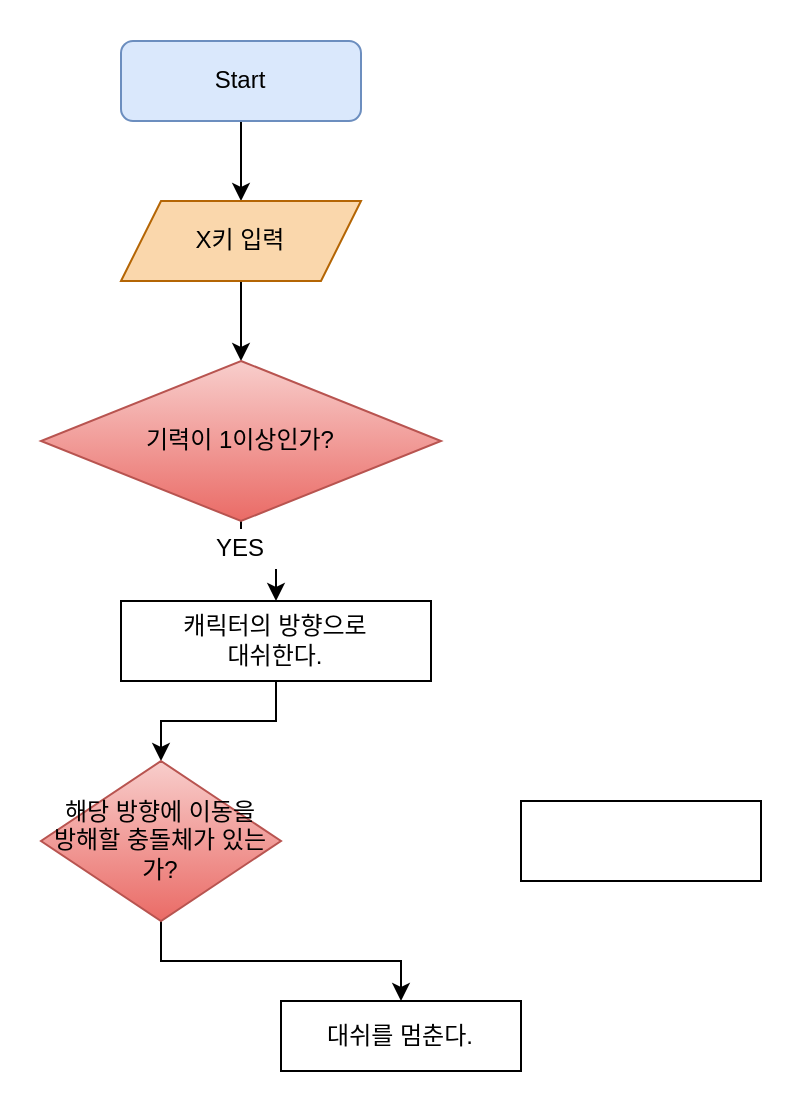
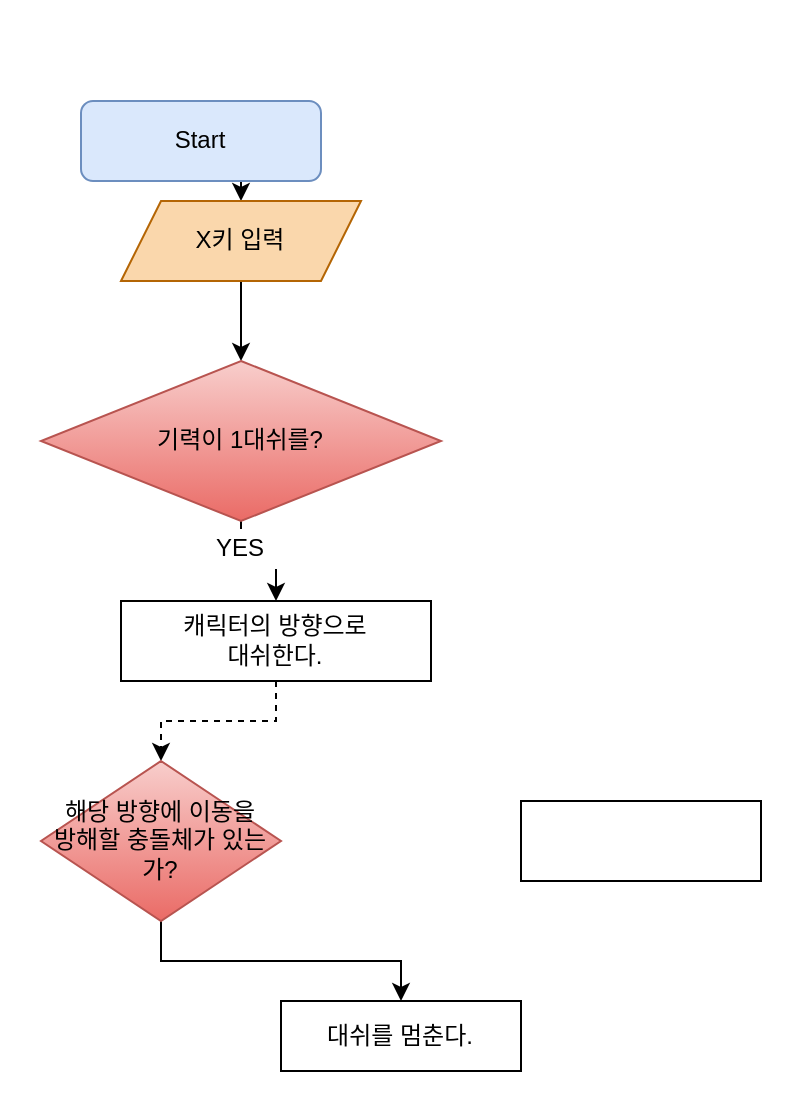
  <mxCell id="0" />
  <mxCell id="1" parent="0" />
  <mxCell id="2" style="edgeStyle=orthogonalEdgeStyle;rounded=0;orthogonalLoop=1;jettySize=auto;html=1;exitX=0.5;exitY=1;exitDx=0;exitDy=0;entryX=0.5;entryY=0;entryDx=0;entryDy=0;" edge="1" parent="1" source="3" target="5"><mxGeometry relative="1" as="geometry" /></mxCell>
- <mxCell id="3" value="Start" style="rounded=1;whiteSpace=wrap;html=1;fillColor=#dae8fc;strokeColor=#6c8ebf;" vertex="1" parent="1"><mxGeometry x="60" y="20" width="120" height="40" as="geometry" /></mxCell>
+ <mxCell id="3" value="Start" style="rounded=1;whiteSpace=wrap;html=1;fillColor=#dae8fc;strokeColor=#6c8ebf;" vertex="1" parent="1"><mxGeometry x="40" y="50" width="120" height="40" as="geometry" /></mxCell>
  <mxCell id="4" style="edgeStyle=orthogonalEdgeStyle;rounded=0;orthogonalLoop=1;jettySize=auto;html=1;exitX=0.5;exitY=1;exitDx=0;exitDy=0;" edge="1" parent="1" source="5" target="7"><mxGeometry relative="1" as="geometry" /></mxCell>
  <mxCell id="5" value="X키 입력" style="shape=parallelogram;perimeter=parallelogramPerimeter;whiteSpace=wrap;html=1;fixedSize=1;fillColor=#fad7ac;strokeColor=#b46504;" vertex="1" parent="1"><mxGeometry x="60" y="100" width="120" height="40" as="geometry" /></mxCell>
  <mxCell id="6" style="edgeStyle=orthogonalEdgeStyle;rounded=0;orthogonalLoop=1;jettySize=auto;html=1;exitX=0.5;exitY=1;exitDx=0;exitDy=0;entryX=0.5;entryY=0;entryDx=0;entryDy=0;" edge="1" parent="1" source="7" target="9"><mxGeometry relative="1" as="geometry" /></mxCell>
- <mxCell id="7" value="기력이 1이상인가?" style="rhombus;whiteSpace=wrap;html=1;gradientColor=#ea6b66;fillColor=#f8cecc;strokeColor=#b85450;" vertex="1" parent="1"><mxGeometry x="20" y="180" width="200" height="80" as="geometry" /></mxCell>
- <mxCell id="8" style="edgeStyle=orthogonalEdgeStyle;rounded=0;orthogonalLoop=1;jettySize=auto;html=1;exitX=0.5;exitY=1;exitDx=0;exitDy=0;entryX=0.5;entryY=0;entryDx=0;entryDy=0;" edge="1" parent="1" source="9" target="12"><mxGeometry relative="1" as="geometry" /></mxCell>
+ <mxCell id="7" value="기력이 1대쉬를?" style="rhombus;whiteSpace=wrap;html=1;gradientColor=#ea6b66;fillColor=#f8cecc;strokeColor=#b85450;" vertex="1" parent="1"><mxGeometry x="20" y="180" width="200" height="80" as="geometry" /></mxCell>
+ <mxCell id="8" style="edgeStyle=orthogonalEdgeStyle;rounded=0;orthogonalLoop=1;jettySize=auto;html=1;exitX=0.5;exitY=1;exitDx=0;exitDy=0;entryX=0.5;entryY=0;entryDx=0;entryDy=0;dashed=1;" edge="1" parent="1" source="9" target="12"><mxGeometry relative="1" as="geometry" /></mxCell>
  <mxCell id="9" value="캐릭터의 방향으로&lt;br&gt;대쉬한다." style="rounded=0;whiteSpace=wrap;html=1;" vertex="1" parent="1"><mxGeometry x="60" y="300" width="155" height="40" as="geometry" /></mxCell>
  <mxCell id="10" value="YES" style="text;html=1;strokeColor=none;align=center;verticalAlign=middle;whiteSpace=wrap;rounded=0;fillColor=#ffffff;" vertex="1" parent="1"><mxGeometry x="100" y="264" width="40" height="20" as="geometry" /></mxCell>
  <mxCell id="11" style="edgeStyle=orthogonalEdgeStyle;rounded=0;orthogonalLoop=1;jettySize=auto;html=1;exitX=0.5;exitY=1;exitDx=0;exitDy=0;entryX=0.5;entryY=0;entryDx=0;entryDy=0;" edge="1" parent="1" source="12" target="13"><mxGeometry relative="1" as="geometry" /></mxCell>
  <mxCell id="12" value="해당 방향에 이동을&lt;br&gt;방해할 충돌체가 있는가?" style="rhombus;whiteSpace=wrap;html=1;fillColor=#f8cecc;gradientColor=#ea6b66;strokeColor=#b85450;" vertex="1" parent="1"><mxGeometry x="20" y="380" width="120" height="80" as="geometry" /></mxCell>
  <mxCell id="13" value="대쉬를 멈춘다." style="rounded=0;whiteSpace=wrap;html=1;fillColor=#ffffff;" vertex="1" parent="1"><mxGeometry x="140" y="500" width="120" height="35" as="geometry" /></mxCell>
  <mxCell id="14" value="" style="rounded=0;whiteSpace=wrap;html=1;fillColor=#ffffff;" vertex="1" parent="1"><mxGeometry x="260" y="400" width="120" height="40" as="geometry" /></mxCell>
